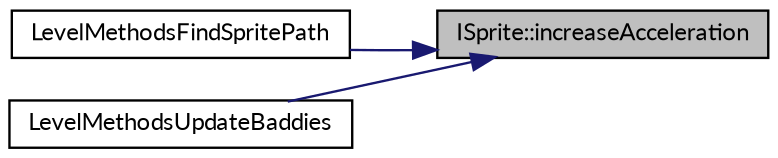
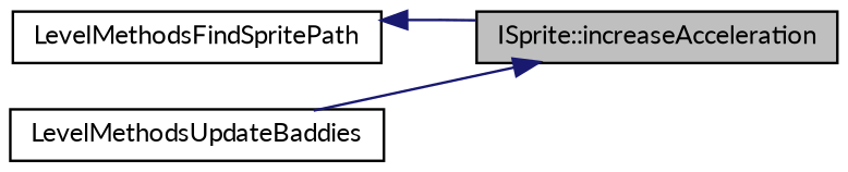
  digraph {
    fontname=Lato
    rankdir=RL
    node [color=black fillcolor=white fontname=Lato fontsize=10 shape=record style=filled]
    edge [color=midnightblue dir=back fontname=Lato fontsize=10 labelfontname=Helvetica labelfontsize=10 style=solid]
    n1 [fillcolor=grey75 fontcolor=black height=0.2 label="ISprite::increaseAcceleration" width=0.4]
    n2 [height=0.2 label=LevelMethodsFindSpritePath width=0.4]
    n3 [height=0.2 label=LevelMethodsUpdateBaddies width=0.4]
-   n1 -> n2
+   n2 -> n1
    n1 -> n3
  }
